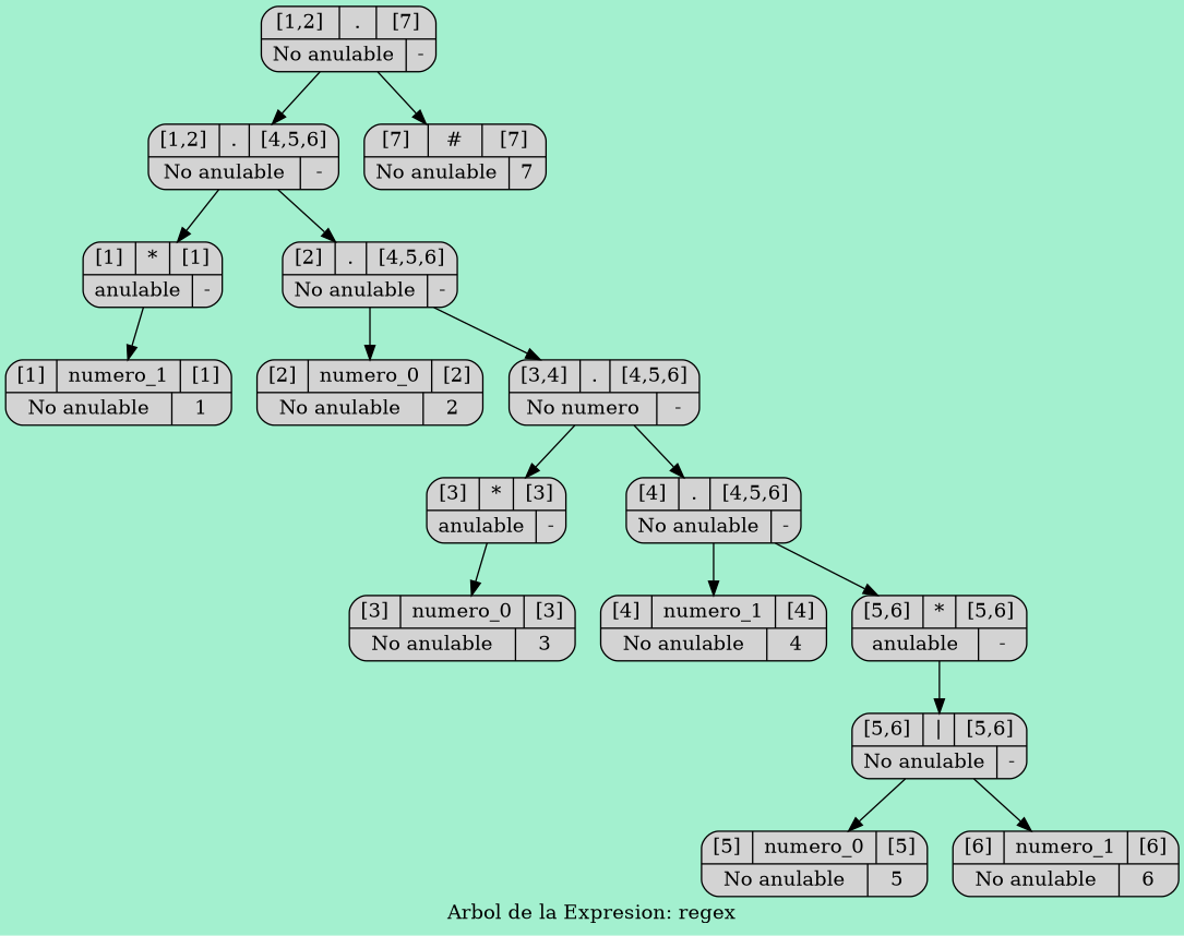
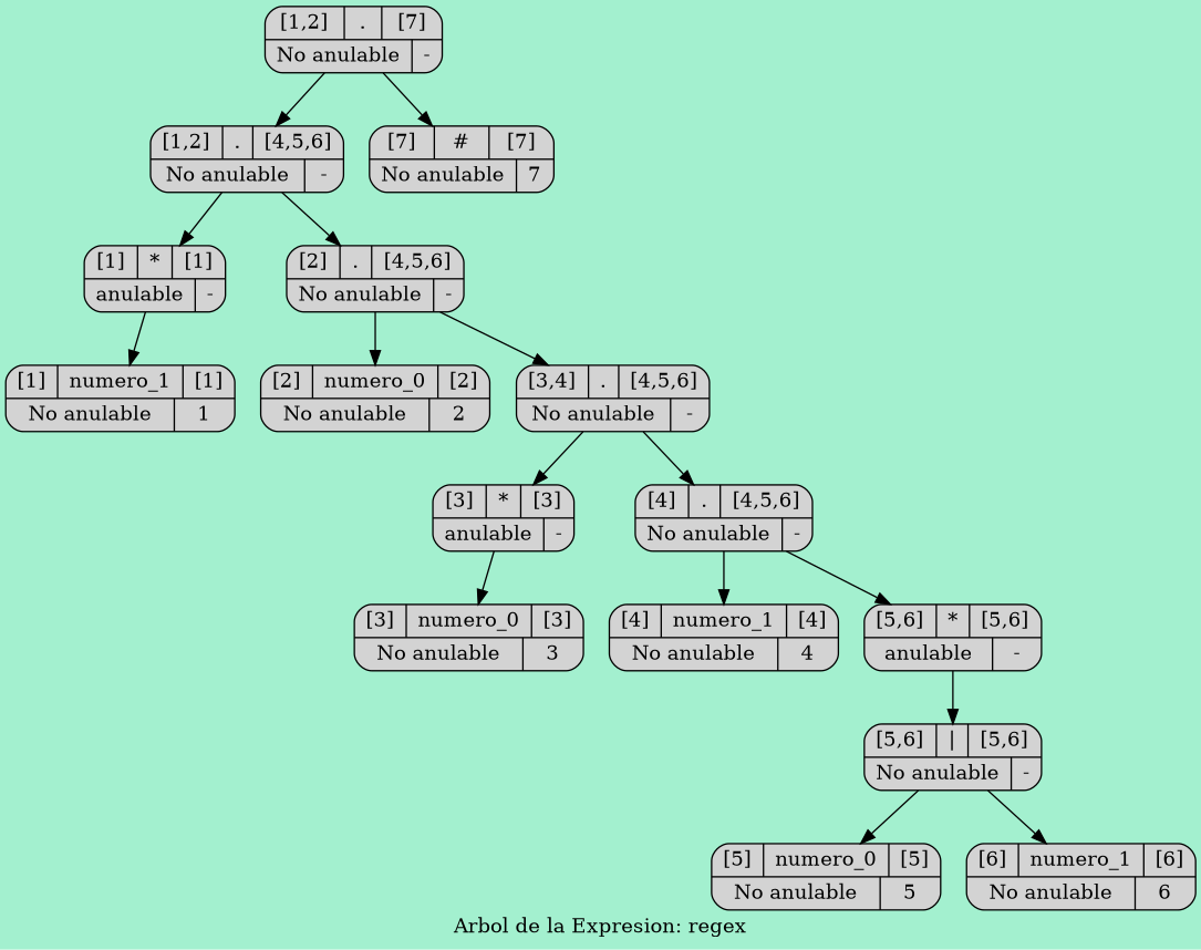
  digraph {
    bgcolor="#A3F0CF"
    label="Arbol de la Expresion: regex"
    node [shape=Mrecord style=filled]
    n1 [label="{{[1,2]|.|[7]}|{No anulable|-}}"]
    n2 [label="{{[1,2]|.|[4,5,6]}|{No anulable|-}}"]
    n3 [label="{{[7]|#|[7]}|{No anulable|7}}"]
    n4 [label="{{[1]|*|[1]}|{anulable|-}}"]
    n5 [label="{{[2]|.|[4,5,6]}|{No anulable|-}}"]
    n6 [label="{{[1]|numero_1|[1]}|{No anulable|1}}"]
    n7 [label="{{[2]|numero_0|[2]}|{No anulable|2}}"]
-   n8 [label="{{[3,4]|.|[4,5,6]}|{No numero|-}}"]
+   n8 [label="{{[3,4]|.|[4,5,6]}|{No anulable|-}}"]
    n9 [label="{{[3]|*|[3]}|{anulable|-}}"]
    n10 [label="{{[4]|.|[4,5,6]}|{No anulable|-}}"]
    n11 [label="{{[3]|numero_0|[3]}|{No anulable|3}}"]
    n12 [label="{{[4]|numero_1|[4]}|{No anulable|4}}"]
    n13 [label="{{[5,6]|*|[5,6]}|{anulable|-}}"]
    n14 [label="{{[5,6]|\||[5,6]}|{No anulable|-}}"]
    n15 [label="{{[5]|numero_0|[5]}|{No anulable|5}}"]
    n16 [label="{{[6]|numero_1|[6]}|{No anulable|6}}"]
    n1 -> n2
    n1 -> n3
    n2 -> n4
    n2 -> n5
    n4 -> n6
    n5 -> n7
    n5 -> n8
    n8 -> n9
    n8 -> n10
    n9 -> n11
    n10 -> n12
    n10 -> n13
    n13 -> n14
    n14 -> n15
    n14 -> n16
  }
